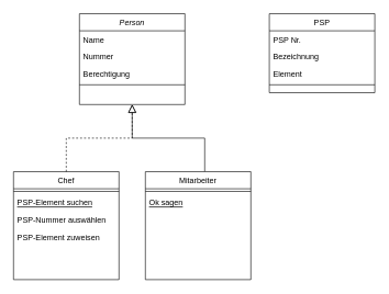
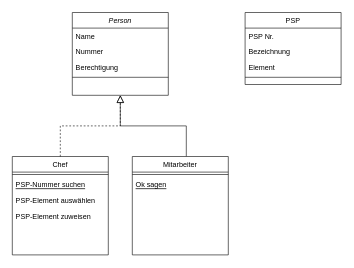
  <mxCell id="0" />
  <mxCell id="1" parent="0" />
  <mxCell id="2" value="Person" style="swimlane;fontStyle=2;align=center;verticalAlign=top;childLayout=stackLayout;horizontal=1;startSize=26;horizontalStack=0;resizeParent=1;resizeLast=0;collapsible=1;marginBottom=0;rounded=0;shadow=0;strokeWidth=1;" vertex="1" parent="1"><mxGeometry x="120" y="20" width="160" height="138" as="geometry"><mxRectangle x="230" y="140" width="160" height="26" as="alternateBounds" /></mxGeometry></mxCell>
  <mxCell id="3" value="Name" style="text;align=left;verticalAlign=top;spacingLeft=4;spacingRight=4;overflow=hidden;rotatable=0;points=[[0,0.5],[1,0.5]];portConstraint=eastwest;" vertex="1" parent="2"><mxGeometry y="26" width="160" height="26" as="geometry" /></mxCell>
  <mxCell id="4" value="Nummer" style="text;align=left;verticalAlign=top;spacingLeft=4;spacingRight=4;overflow=hidden;rotatable=0;points=[[0,0.5],[1,0.5]];portConstraint=eastwest;" vertex="1" parent="2"><mxGeometry y="52" width="160" height="26" as="geometry" /></mxCell>
  <mxCell id="5" value="Berechtigung" style="text;align=left;verticalAlign=top;spacingLeft=4;spacingRight=4;overflow=hidden;rotatable=0;points=[[0,0.5],[1,0.5]];portConstraint=eastwest;" vertex="1" parent="2"><mxGeometry y="78" width="160" height="26" as="geometry" /></mxCell>
  <mxCell id="6" value="" style="line;html=1;strokeWidth=1;align=left;verticalAlign=middle;spacingTop=-1;spacingLeft=3;spacingRight=3;rotatable=0;labelPosition=right;points=[];portConstraint=eastwest;" vertex="1" parent="2"><mxGeometry y="104" width="160" height="8" as="geometry" /></mxCell>
  <mxCell id="7" value="Chef" style="swimlane;fontStyle=0;align=center;verticalAlign=top;childLayout=stackLayout;horizontal=1;startSize=26;horizontalStack=0;resizeParent=1;resizeLast=0;collapsible=1;marginBottom=0;rounded=0;shadow=0;strokeWidth=1;" vertex="1" parent="1"><mxGeometry x="20" y="260" width="160" height="164" as="geometry"><mxRectangle x="130" y="380" width="160" height="26" as="alternateBounds" /></mxGeometry></mxCell>
  <mxCell id="8" value="" style="line;html=1;strokeWidth=1;align=left;verticalAlign=middle;spacingTop=-1;spacingLeft=3;spacingRight=3;rotatable=0;labelPosition=right;points=[];portConstraint=eastwest;" vertex="1" parent="7"><mxGeometry y="26" width="160" height="8" as="geometry" /></mxCell>
- <mxCell id="9" value="PSP-Element suchen" style="text;align=left;verticalAlign=top;spacingLeft=4;spacingRight=4;overflow=hidden;rotatable=0;points=[[0,0.5],[1,0.5]];portConstraint=eastwest;fontStyle=4" vertex="1" parent="7"><mxGeometry y="34" width="160" height="26" as="geometry" /></mxCell>
- <mxCell id="10" value="PSP-Nummer auswählen" style="text;align=left;verticalAlign=top;spacingLeft=4;spacingRight=4;overflow=hidden;rotatable=0;points=[[0,0.5],[1,0.5]];portConstraint=eastwest;" vertex="1" parent="7"><mxGeometry y="60" width="160" height="26" as="geometry" /></mxCell>
+ <mxCell id="9" value="PSP-Nummer suchen" style="text;align=left;verticalAlign=top;spacingLeft=4;spacingRight=4;overflow=hidden;rotatable=0;points=[[0,0.5],[1,0.5]];portConstraint=eastwest;fontStyle=4" vertex="1" parent="7"><mxGeometry y="34" width="160" height="26" as="geometry" /></mxCell>
+ <mxCell id="10" value="PSP-Element auswählen" style="text;align=left;verticalAlign=top;spacingLeft=4;spacingRight=4;overflow=hidden;rotatable=0;points=[[0,0.5],[1,0.5]];portConstraint=eastwest;" vertex="1" parent="7"><mxGeometry y="60" width="160" height="26" as="geometry" /></mxCell>
  <mxCell id="11" value="PSP-Element zuweisen" style="text;align=left;verticalAlign=top;spacingLeft=4;spacingRight=4;overflow=hidden;rotatable=0;points=[[0,0.5],[1,0.5]];portConstraint=eastwest;" vertex="1" parent="7"><mxGeometry y="86" width="160" height="26" as="geometry" /></mxCell>
  <mxCell id="12" value="" style="endArrow=block;endSize=10;endFill=0;shadow=0;strokeWidth=1;rounded=0;edgeStyle=elbowEdgeStyle;elbow=vertical;dashed=1;" edge="1" parent="1" source="7" target="2"><mxGeometry width="160" relative="1" as="geometry"><mxPoint x="100" y="103" as="sourcePoint" /><mxPoint x="100" y="103" as="targetPoint" /></mxGeometry></mxCell>
  <mxCell id="13" value="" style="endArrow=block;endSize=10;endFill=0;shadow=0;strokeWidth=1;rounded=0;edgeStyle=elbowEdgeStyle;elbow=vertical;" edge="1" parent="1" target="2"><mxGeometry width="160" relative="1" as="geometry"><mxPoint x="310" y="260" as="sourcePoint" /><mxPoint x="210" y="171" as="targetPoint" /></mxGeometry></mxCell>
  <mxCell id="14" value="PSP" style="swimlane;fontStyle=0;align=center;verticalAlign=top;childLayout=stackLayout;horizontal=1;startSize=26;horizontalStack=0;resizeParent=1;resizeLast=0;collapsible=1;marginBottom=0;rounded=0;shadow=0;strokeWidth=1;" vertex="1" parent="1"><mxGeometry x="408" y="20" width="160" height="120" as="geometry"><mxRectangle x="550" y="140" width="160" height="26" as="alternateBounds" /></mxGeometry></mxCell>
  <mxCell id="15" value="PSP Nr." style="text;align=left;verticalAlign=top;spacingLeft=4;spacingRight=4;overflow=hidden;rotatable=0;points=[[0,0.5],[1,0.5]];portConstraint=eastwest;" vertex="1" parent="14"><mxGeometry y="26" width="160" height="26" as="geometry" /></mxCell>
  <mxCell id="16" value="Bezeichnung" style="text;align=left;verticalAlign=top;spacingLeft=4;spacingRight=4;overflow=hidden;rotatable=0;points=[[0,0.5],[1,0.5]];portConstraint=eastwest;rounded=0;shadow=0;html=0;" vertex="1" parent="14"><mxGeometry y="52" width="160" height="26" as="geometry" /></mxCell>
  <mxCell id="17" value="Element" style="text;align=left;verticalAlign=top;spacingLeft=4;spacingRight=4;overflow=hidden;rotatable=0;points=[[0,0.5],[1,0.5]];portConstraint=eastwest;rounded=0;shadow=0;html=0;" vertex="1" parent="14"><mxGeometry y="78" width="160" height="26" as="geometry" /></mxCell>
  <mxCell id="18" value="" style="line;html=1;strokeWidth=1;align=left;verticalAlign=middle;spacingTop=-1;spacingLeft=3;spacingRight=3;rotatable=0;labelPosition=right;points=[];portConstraint=eastwest;" vertex="1" parent="14"><mxGeometry y="104" width="160" height="8" as="geometry" /></mxCell>
  <mxCell id="19" value="Mitarbeiter" style="swimlane;fontStyle=0;align=center;verticalAlign=top;childLayout=stackLayout;horizontal=1;startSize=26;horizontalStack=0;resizeParent=1;resizeLast=0;collapsible=1;marginBottom=0;rounded=0;shadow=0;strokeWidth=1;" vertex="1" parent="1"><mxGeometry x="220" y="260" width="160" height="164" as="geometry"><mxRectangle x="130" y="380" width="160" height="26" as="alternateBounds" /></mxGeometry></mxCell>
  <mxCell id="20" value="" style="line;html=1;strokeWidth=1;align=left;verticalAlign=middle;spacingTop=-1;spacingLeft=3;spacingRight=3;rotatable=0;labelPosition=right;points=[];portConstraint=eastwest;" vertex="1" parent="19"><mxGeometry y="26" width="160" height="8" as="geometry" /></mxCell>
  <mxCell id="21" value="Ok sagen" style="text;align=left;verticalAlign=top;spacingLeft=4;spacingRight=4;overflow=hidden;rotatable=0;points=[[0,0.5],[1,0.5]];portConstraint=eastwest;fontStyle=4" vertex="1" parent="19"><mxGeometry y="34" width="160" height="26" as="geometry" /></mxCell>
